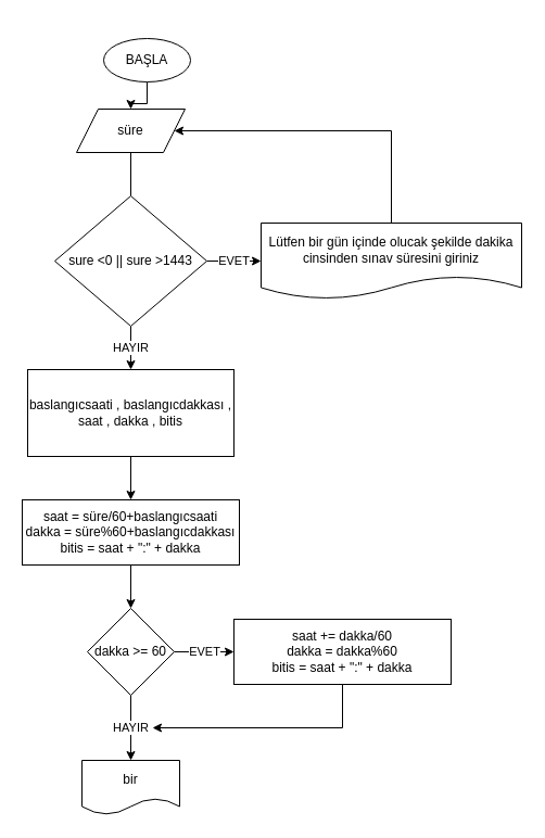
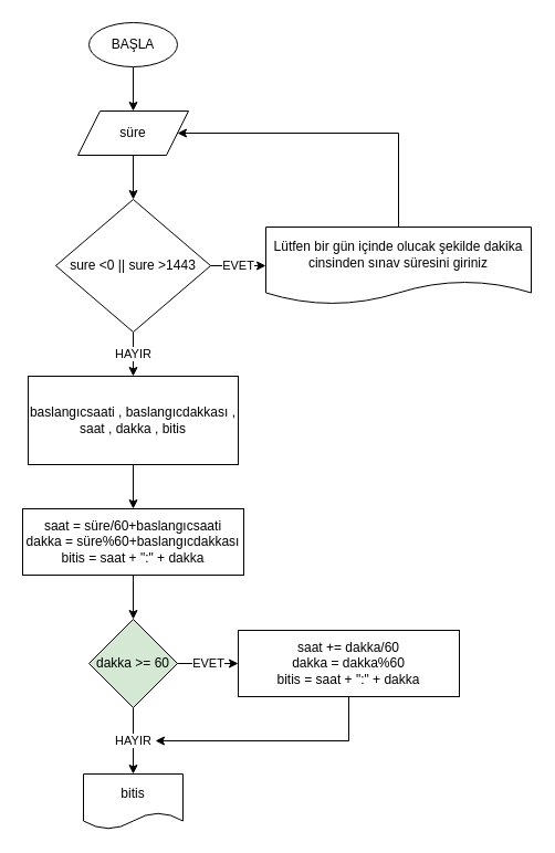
  <mxCell id="0" />
  <mxCell id="1" parent="0" />
  <mxCell id="2" value="" style="edgeStyle=orthogonalEdgeStyle;rounded=0;orthogonalLoop=1;jettySize=auto;html=1;" edge="1" parent="1" source="3" target="5"><mxGeometry relative="1" as="geometry" /></mxCell>
- <mxCell id="3" value="BAŞLA" style="ellipse;whiteSpace=wrap;html=1;" vertex="1" parent="1"><mxGeometry x="95" y="35" width="80" height="40" as="geometry" /></mxCell>
- <mxCell id="4" value="" style="edgeStyle=orthogonalEdgeStyle;rounded=0;orthogonalLoop=1;jettySize=auto;html=1;endArrow=none;" edge="1" parent="1" source="5" target="8"><mxGeometry relative="1" as="geometry" /></mxCell>
+ <mxCell id="3" value="BAŞLA" style="ellipse;whiteSpace=wrap;html=1;" vertex="1" parent="1"><mxGeometry x="80" y="20" width="80" height="40" as="geometry" /></mxCell>
+ <mxCell id="4" value="" style="edgeStyle=orthogonalEdgeStyle;rounded=0;orthogonalLoop=1;jettySize=auto;html=1;" edge="1" parent="1" source="5" target="8"><mxGeometry relative="1" as="geometry" /></mxCell>
  <mxCell id="5" value="süre" style="shape=parallelogram;perimeter=parallelogramPerimeter;whiteSpace=wrap;html=1;fixedSize=1;" vertex="1" parent="1"><mxGeometry x="70" y="100" width="100" height="40" as="geometry" /></mxCell>
  <mxCell id="6" value="EVET" style="edgeStyle=orthogonalEdgeStyle;rounded=0;orthogonalLoop=1;jettySize=auto;html=1;" edge="1" parent="1" source="8" target="10"><mxGeometry relative="1" as="geometry" /></mxCell>
  <mxCell id="7" value="HAYIR" style="edgeStyle=orthogonalEdgeStyle;rounded=0;orthogonalLoop=1;jettySize=auto;html=1;" edge="1" parent="1" source="8" target="12"><mxGeometry relative="1" as="geometry" /></mxCell>
  <mxCell id="8" value="sure &amp;lt;0 || sure &amp;gt;1443" style="rhombus;whiteSpace=wrap;html=1;" vertex="1" parent="1"><mxGeometry x="50" y="180" width="140" height="120" as="geometry" /></mxCell>
  <mxCell id="9" style="edgeStyle=orthogonalEdgeStyle;rounded=0;orthogonalLoop=1;jettySize=auto;html=1;exitX=0.5;exitY=0;exitDx=0;exitDy=0;entryX=1;entryY=0.5;entryDx=0;entryDy=0;" edge="1" parent="1" source="10" target="5"><mxGeometry relative="1" as="geometry"><Array as="points"><mxPoint x="360" y="120" /></Array></mxGeometry></mxCell>
  <mxCell id="10" value="Lütfen bir gün içinde olucak şekilde dakika cinsinden sınav süresini giriniz" style="shape=document;whiteSpace=wrap;html=1;boundedLbl=1;" vertex="1" parent="1"><mxGeometry x="240" y="205" width="240" height="70" as="geometry" /></mxCell>
  <mxCell id="11" value="" style="edgeStyle=orthogonalEdgeStyle;rounded=0;orthogonalLoop=1;jettySize=auto;html=1;" edge="1" parent="1" source="12" target="14"><mxGeometry relative="1" as="geometry" /></mxCell>
  <mxCell id="12" value="baslangıcsaati , baslangıcdakkası , saat , dakka , bitis" style="whiteSpace=wrap;html=1;" vertex="1" parent="1"><mxGeometry x="25" y="340" width="190" height="80" as="geometry" /></mxCell>
  <mxCell id="13" value="" style="edgeStyle=orthogonalEdgeStyle;rounded=0;orthogonalLoop=1;jettySize=auto;html=1;" edge="1" parent="1" source="14" target="17"><mxGeometry relative="1" as="geometry" /></mxCell>
  <mxCell id="14" value="saat = süre/60+baslangıcsaati&lt;br&gt;dakka = süre%60+baslangıcdakkası&lt;br&gt;bitis = saat + &quot;:&quot; + dakka" style="whiteSpace=wrap;html=1;" vertex="1" parent="1"><mxGeometry x="20" y="460" width="200" height="60" as="geometry" /></mxCell>
  <mxCell id="15" value="HAYIR" style="edgeStyle=orthogonalEdgeStyle;rounded=0;orthogonalLoop=1;jettySize=auto;html=1;" edge="1" parent="1" source="17" target="18"><mxGeometry relative="1" as="geometry" /></mxCell>
  <mxCell id="16" value="EVET" style="edgeStyle=orthogonalEdgeStyle;rounded=0;orthogonalLoop=1;jettySize=auto;html=1;" edge="1" parent="1" source="17" target="20"><mxGeometry relative="1" as="geometry" /></mxCell>
- <mxCell id="17" value="dakka &amp;gt;= 60" style="rhombus;whiteSpace=wrap;html=1;" vertex="1" parent="1"><mxGeometry x="80" y="560" width="80" height="80" as="geometry" /></mxCell>
- <mxCell id="18" value="bir" style="shape=document;whiteSpace=wrap;html=1;boundedLbl=1;" vertex="1" parent="1"><mxGeometry x="75" y="700" width="90" height="50" as="geometry" /></mxCell>
+ <mxCell id="17" value="dakka &amp;gt;= 60" style="rhombus;whiteSpace=wrap;html=1;fillColor=#d5e8d4;" vertex="1" parent="1"><mxGeometry x="80" y="560" width="80" height="80" as="geometry" /></mxCell>
+ <mxCell id="18" value="bitis" style="shape=document;whiteSpace=wrap;html=1;boundedLbl=1;" vertex="1" parent="1"><mxGeometry x="75" y="700" width="90" height="50" as="geometry" /></mxCell>
  <mxCell id="19" style="edgeStyle=orthogonalEdgeStyle;rounded=0;orthogonalLoop=1;jettySize=auto;html=1;exitX=0.5;exitY=1;exitDx=0;exitDy=0;" edge="1" parent="1" source="20"><mxGeometry relative="1" as="geometry"><mxPoint x="140" y="670" as="targetPoint" /><Array as="points"><mxPoint x="315" y="670" /></Array></mxGeometry></mxCell>
  <mxCell id="20" value="saat += dakka/60&lt;br&gt;dakka = dakka%60&lt;br&gt;bitis = saat + &quot;:&quot; + dakka" style="whiteSpace=wrap;html=1;" vertex="1" parent="1"><mxGeometry x="215" y="570" width="200" height="60" as="geometry" /></mxCell>
